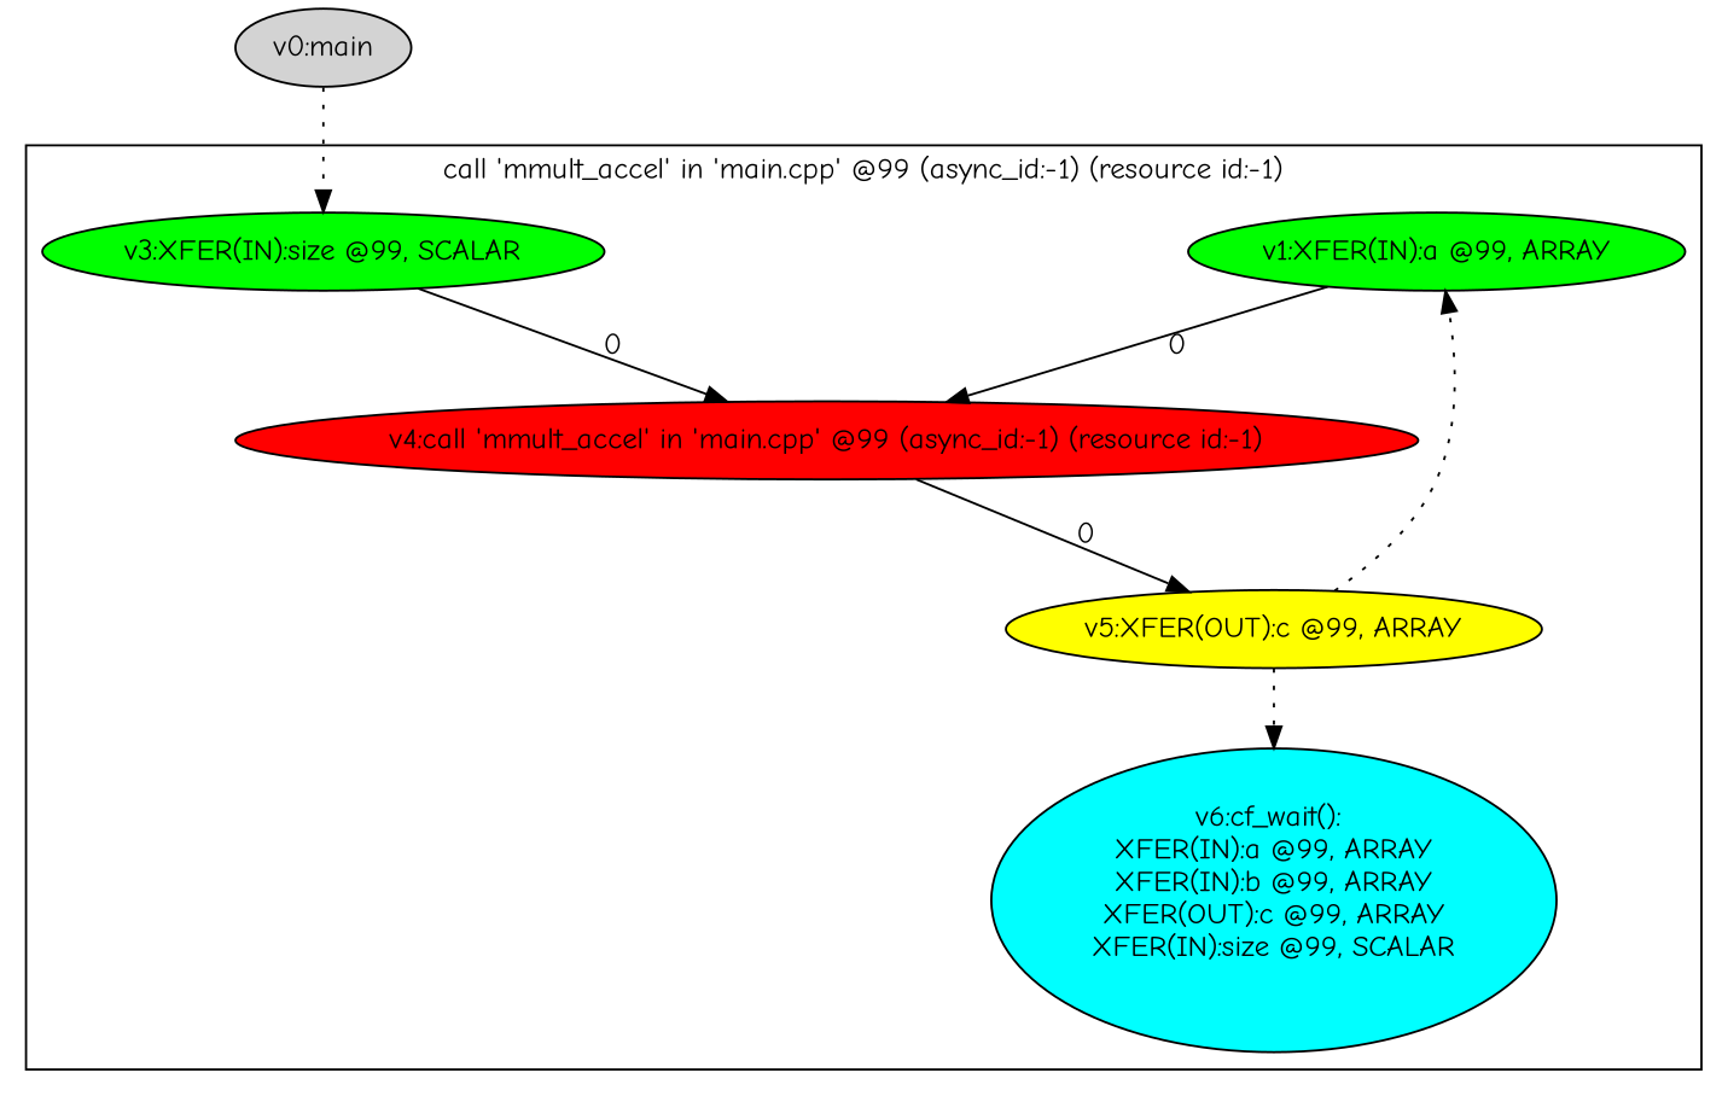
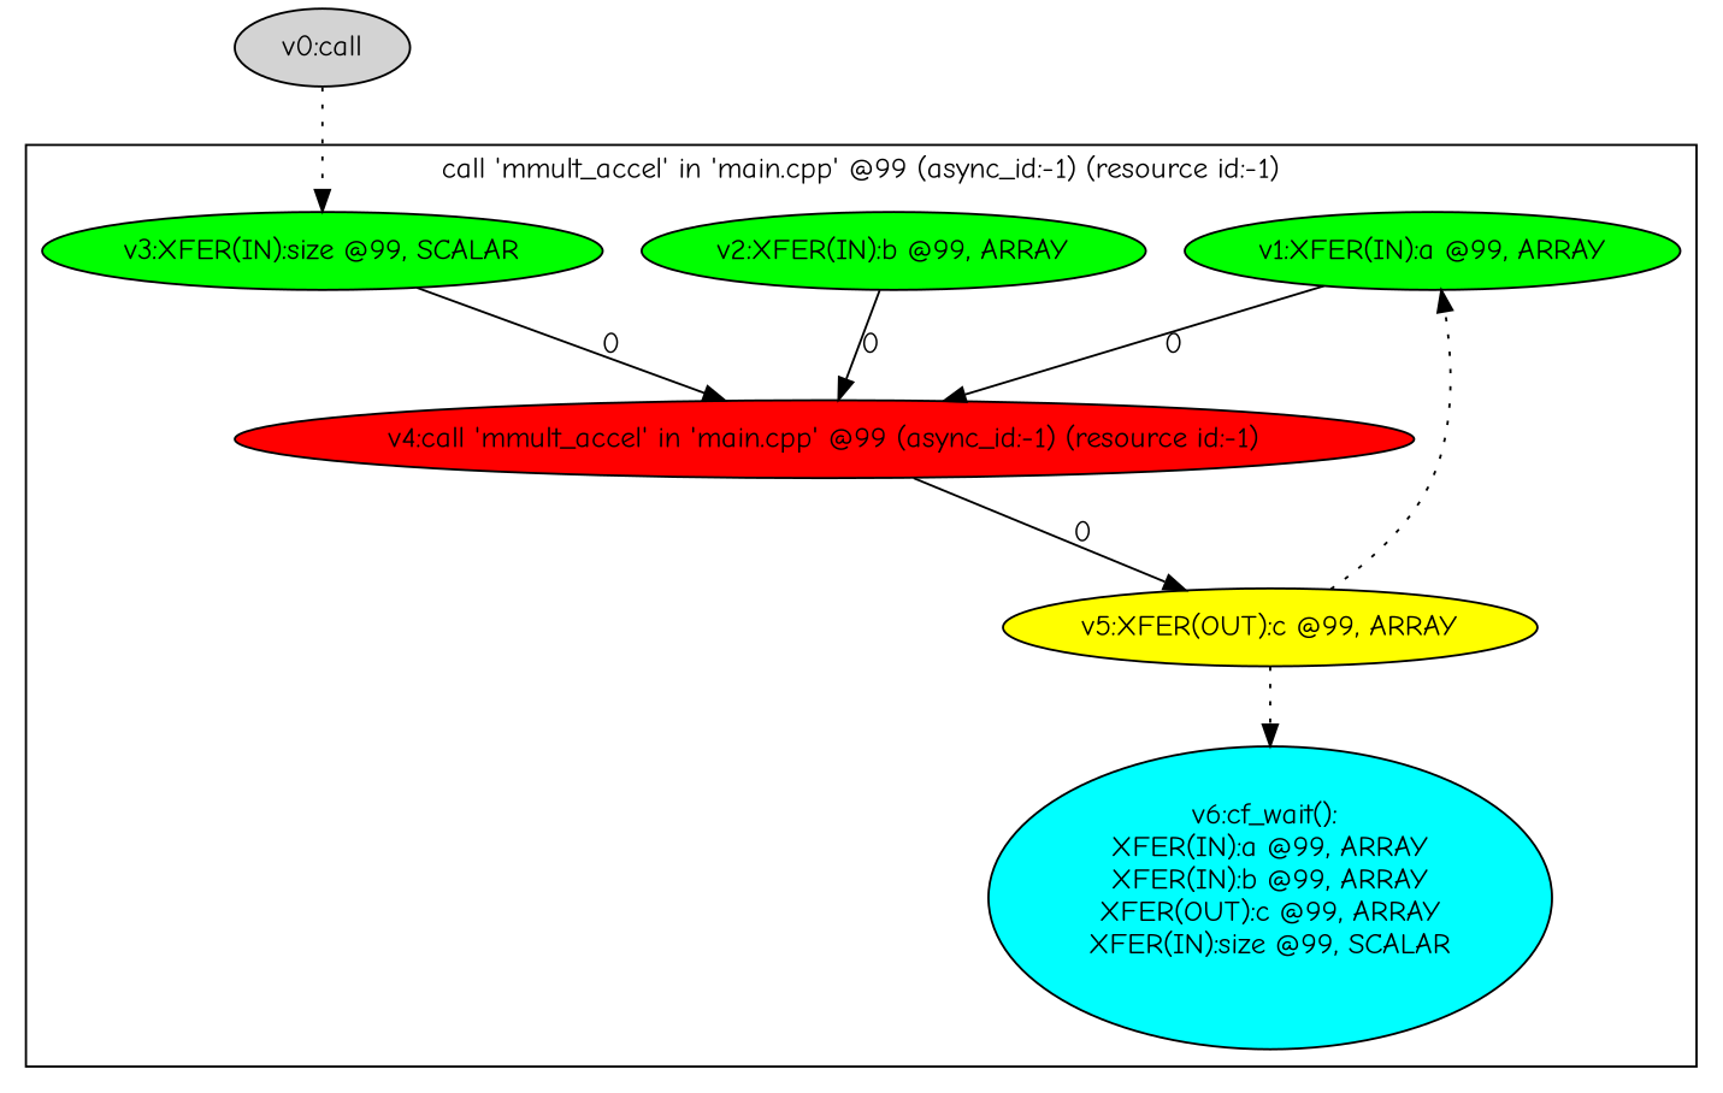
  digraph {
    fontname="Comic Neue"
    node [fillcolor=green fontname="Comic Neue" style=filled]
    edge [fontname="Comic Neue"]
    n1 [label="v1:XFER(IN):a @99, ARRAY\n"]
+   n2 [label="v2:XFER(IN):b @99, ARRAY\n"]
    n3 [label="v3:XFER(IN):size @99, SCALAR\n"]
    n4 [fillcolor=red label="v4:call 'mmult_accel' in 'main.cpp' @99 (async_id:-1) (resource id:-1)\n"]
    n5 [fillcolor=yellow label="v5:XFER(OUT):c @99, ARRAY\n"]
    n6 [fillcolor=cyan label="v6:cf_wait(): \nXFER(IN):a @99, ARRAY\nXFER(IN):b @99, ARRAY\nXFER(OUT):c @99, ARRAY\nXFER(IN):size @99, SCALAR\n\n"]
-   n7 [label="v0:main" fillcolor=""]
+   n7 [label="v0:call" fillcolor=""]
    subgraph cluster_1 {
      label="call 'mmult_accel' in 'main.cpp' @99 (async_id:-1) (resource id:-1)\n"
      n1
+     n2
      n3
      n4
      n5
      n6
    }
    n1 -> n4 [label=0]
+   n2 -> n4 [label=0]
    n3 -> n4 [label=0]
    n4 -> n5 [label=0]
    n5 -> n1 [style=dotted]
    n5 -> n6 [style=dotted]
    n7 -> n3 [style=dotted]
  }
